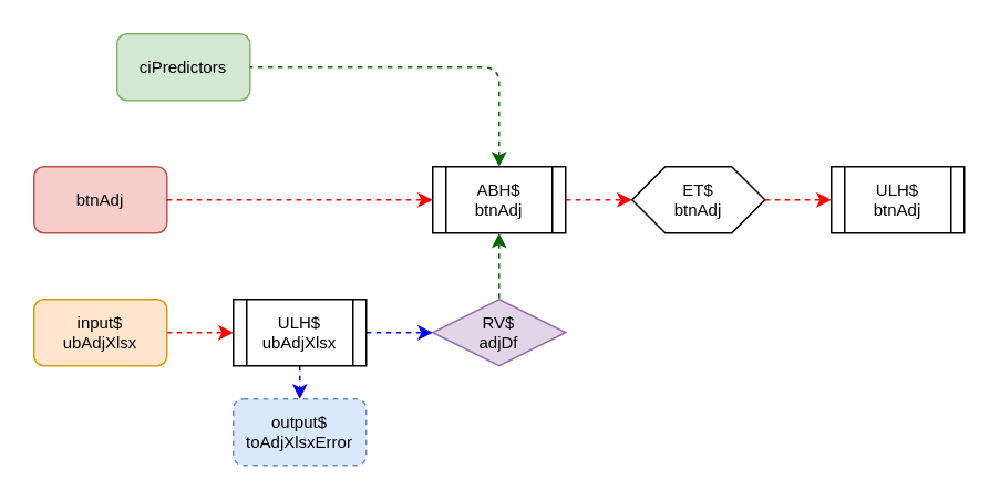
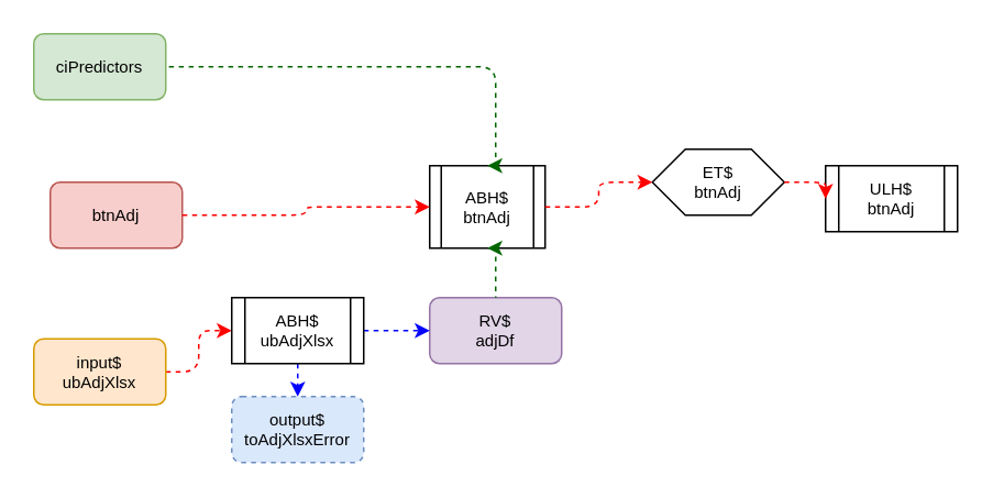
  <mxCell id="0" />
  <mxCell id="1" parent="0" />
- <mxCell id="2" value="btnAdj" style="rounded=1;whiteSpace=wrap;html=1;fillColor=#f8cecc;strokeColor=#b85450;fontSize=10;" parent="1" vertex="1"><mxGeometry y="100" width="80" height="40" as="geometry" x="20" /></mxCell>
+ <mxCell id="2" value="btnAdj" style="rounded=1;whiteSpace=wrap;html=1;fillColor=#f8cecc;strokeColor=#b85450;fontSize=10;" parent="1" vertex="1"><mxGeometry x="30" y="110" width="80" height="40" as="geometry" /></mxCell>
  <mxCell id="3" value="" style="edgeStyle=orthogonalEdgeStyle;shape=connector;rounded=1;orthogonalLoop=1;jettySize=auto;html=1;exitX=1;exitY=0.5;exitDx=0;exitDy=0;dashed=1;labelBackgroundColor=default;strokeColor=#FF0000;fontFamily=Helvetica;fontSize=10;fontColor=#FF0000;endArrow=classic;fillColor=#fa6800;entryX=0;entryY=0.5;entryDx=0;entryDy=0;" parent="1" source="4" target="13" edge="1"><mxGeometry relative="1" as="geometry"><mxPoint x="200" y="240" as="targetPoint" /></mxGeometry></mxCell>
- <mxCell id="4" value="input$&lt;br style=&quot;font-size: 10px;&quot;&gt;ubAdjXlsx" style="rounded=1;whiteSpace=wrap;html=1;fillColor=#ffe6cc;strokeColor=#d79b00;fontSize=10;" parent="1" vertex="1"><mxGeometry y="180" width="80" height="40" as="geometry" x="20" /></mxCell>
- <mxCell id="5" value="ciPredictors" style="rounded=1;whiteSpace=wrap;html=1;fillColor=#d5e8d4;strokeColor=#82b366;fontSize=10;" parent="1" vertex="1"><mxGeometry x="70" y="20" width="80" height="40" as="geometry" /></mxCell>
- <mxCell id="6" value="RV$&lt;br style=&quot;font-size: 10px;&quot;&gt;adjDf" style="rhombus;whiteSpace=wrap;html=1;fillColor=#e1d5e7;strokeColor=#9673a6;fontSize=10;" parent="1" vertex="1"><mxGeometry x="260" y="180" width="80" height="40" as="geometry" /></mxCell>
+ <mxCell id="4" value="input$&lt;br style=&quot;font-size: 10px;&quot;&gt;ubAdjXlsx" style="rounded=1;whiteSpace=wrap;html=1;fillColor=#ffe6cc;strokeColor=#d79b00;fontSize=10;" parent="1" vertex="1"><mxGeometry x="20" y="205" width="80" height="40" as="geometry" /></mxCell>
+ <mxCell id="5" value="ciPredictors" style="rounded=1;whiteSpace=wrap;html=1;fillColor=#d5e8d4;strokeColor=#82b366;fontSize=10;" parent="1" vertex="1"><mxGeometry y="20" width="80" height="40" as="geometry" x="20" /></mxCell>
+ <mxCell id="6" value="RV$&lt;br style=&quot;font-size: 10px;&quot;&gt;adjDf" style="rounded=1;whiteSpace=wrap;html=1;fillColor=#e1d5e7;strokeColor=#9673a6;fontSize=10;" parent="1" vertex="1"><mxGeometry x="260" y="180" width="80" height="40" as="geometry" /></mxCell>
  <mxCell id="7" style="edgeStyle=orthogonalEdgeStyle;shape=connector;rounded=1;orthogonalLoop=1;jettySize=auto;html=1;exitX=1;exitY=0.5;exitDx=0;exitDy=0;entryX=0;entryY=0.5;entryDx=0;entryDy=0;dashed=1;labelBackgroundColor=default;strokeColor=#0000FF;fontFamily=Helvetica;fontSize=10;fontColor=#0000FF;endArrow=classic;fillColor=#e51400;" parent="1" source="13" target="6" edge="1"><mxGeometry relative="1" as="geometry"><mxPoint x="259.994" y="200.698" as="sourcePoint" /><mxPoint x="380" y="170" as="targetPoint" /></mxGeometry></mxCell>
  <mxCell id="8" value="" style="edgeStyle=orthogonalEdgeStyle;shape=connector;rounded=1;orthogonalLoop=1;jettySize=auto;html=1;entryX=0.5;entryY=0;entryDx=0;entryDy=0;dashed=1;labelBackgroundColor=default;strokeColor=#0000FF;fontFamily=Helvetica;fontSize=10;fontColor=#0000FF;endArrow=classic;fillColor=#e51400;exitX=0.5;exitY=1;exitDx=0;exitDy=0;" parent="1" source="13" target="9" edge="1"><mxGeometry x="-0.623" relative="1" as="geometry"><mxPoint x="380" y="240" as="targetPoint" /><mxPoint as="offset" /><mxPoint x="260" y="201" as="sourcePoint" /><Array as="points"><mxPoint x="180" y="220" /><mxPoint x="180" y="220" /></Array></mxGeometry></mxCell>
  <mxCell id="9" value="output$&lt;br style=&quot;border-color: var(--border-color); font-size: 10px;&quot;&gt;toAdjXlsxError" style="rounded=1;whiteSpace=wrap;html=1;fillColor=#dae8fc;strokeColor=#6c8ebf;fontSize=10;dashed=1;" parent="1" vertex="1"><mxGeometry x="140" y="240" width="80" height="40" as="geometry" /></mxCell>
  <mxCell id="10" value="ULH$&lt;br style=&quot;border-color: var(--border-color); font-size: 10px;&quot;&gt;btnAdj" style="shape=process;whiteSpace=wrap;html=1;backgroundOutline=1;fontSize=10;" parent="1" vertex="1"><mxGeometry x="500" y="100" width="80" height="40" as="geometry" /></mxCell>
- <mxCell id="11" value="ET$&lt;br style=&quot;border-color: var(--border-color); font-size: 10px;&quot;&gt;btnAdj" style="shape=hexagon;perimeter=hexagonPerimeter2;whiteSpace=wrap;html=1;fixedSize=1;fontSize=10;" parent="1" vertex="1"><mxGeometry x="380" y="100" width="80" height="40" as="geometry" /></mxCell>
- <mxCell id="12" value="ABH$&lt;br style=&quot;border-color: var(--border-color); font-size: 10px;&quot;&gt;btnAdj" style="shape=process;whiteSpace=wrap;html=1;backgroundOutline=1;fontSize=10;" parent="1" vertex="1"><mxGeometry x="260" y="100" width="80" height="40" as="geometry" /></mxCell>
- <mxCell id="13" value="ULH$&lt;br style=&quot;font-size: 10px;&quot;&gt;ubAdjXlsx" style="shape=process;whiteSpace=wrap;html=1;backgroundOutline=1;fontSize=10;" parent="1" vertex="1"><mxGeometry x="140" y="180" width="80" height="40" as="geometry" /></mxCell>
+ <mxCell id="11" value="ET$&lt;br style=&quot;border-color: var(--border-color); font-size: 10px;&quot;&gt;btnAdj" style="shape=hexagon;perimeter=hexagonPerimeter2;whiteSpace=wrap;html=1;fixedSize=1;fontSize=10;" parent="1" vertex="1"><mxGeometry x="395" y="90" width="80" height="40" as="geometry" /></mxCell>
+ <mxCell id="12" value="ABH$&lt;br style=&quot;border-color: var(--border-color); font-size: 10px;&quot;&gt;btnAdj" style="shape=process;whiteSpace=wrap;html=1;backgroundOutline=1;fontSize=10;" parent="1" vertex="1"><mxGeometry x="260" y="100" width="70" height="50" as="geometry" /></mxCell>
+ <mxCell id="13" value="ABH$&lt;br style=&quot;font-size: 10px;&quot;&gt;ubAdjXlsx" style="shape=process;whiteSpace=wrap;html=1;backgroundOutline=1;fontSize=10;" parent="1" vertex="1"><mxGeometry x="140" y="180" width="80" height="40" as="geometry" /></mxCell>
  <mxCell id="14" value="" style="edgeStyle=orthogonalEdgeStyle;shape=connector;rounded=1;orthogonalLoop=1;jettySize=auto;html=1;exitX=1;exitY=0.5;exitDx=0;exitDy=0;dashed=1;labelBackgroundColor=default;strokeColor=#FF0000;fontFamily=Helvetica;fontSize=10;fontColor=#FF0000;endArrow=classic;fillColor=#fa6800;entryX=0;entryY=0.5;entryDx=0;entryDy=0;" parent="1" source="2" target="12" edge="1"><mxGeometry relative="1" as="geometry"><mxPoint x="110" y="20" as="sourcePoint" /><mxPoint x="210" y="150" as="targetPoint" /></mxGeometry></mxCell>
  <mxCell id="15" value="" style="edgeStyle=orthogonalEdgeStyle;shape=connector;rounded=1;orthogonalLoop=1;jettySize=auto;html=1;exitX=1;exitY=0.5;exitDx=0;exitDy=0;dashed=1;labelBackgroundColor=default;strokeColor=#FF0000;fontFamily=Helvetica;fontSize=10;fontColor=#FF0000;endArrow=classic;fillColor=#fa6800;entryX=0;entryY=0.5;entryDx=0;entryDy=0;" parent="1" source="12" target="11" edge="1"><mxGeometry relative="1" as="geometry"><mxPoint x="260" y="120" as="sourcePoint" /><mxPoint x="380" y="120" as="targetPoint" /></mxGeometry></mxCell>
  <mxCell id="16" value="" style="edgeStyle=orthogonalEdgeStyle;shape=connector;rounded=1;orthogonalLoop=1;jettySize=auto;html=1;entryX=0.5;entryY=0;entryDx=0;entryDy=0;dashed=1;labelBackgroundColor=default;strokeColor=#006600;fontFamily=Helvetica;fontSize=10;fontColor=#006600;startArrow=classic;startFill=1;endArrow=none;endFill=0;fillColor=#008a00;exitX=0.5;exitY=1;exitDx=0;exitDy=0;" parent="1" source="12" target="6" edge="1"><mxGeometry relative="1" as="geometry"><mxPoint x="370" y="160" as="sourcePoint" /><mxPoint x="900" y="-170" as="targetPoint" /><Array as="points" /></mxGeometry></mxCell>
  <mxCell id="17" value="" style="edgeStyle=orthogonalEdgeStyle;shape=connector;rounded=1;orthogonalLoop=1;jettySize=auto;html=1;entryX=1;entryY=0.5;entryDx=0;entryDy=0;dashed=1;labelBackgroundColor=default;strokeColor=#006600;fontFamily=Helvetica;fontSize=10;fontColor=#006600;startArrow=classic;startFill=1;endArrow=none;endFill=0;fillColor=#008a00;exitX=0.5;exitY=0;exitDx=0;exitDy=0;" parent="1" source="12" target="5" edge="1"><mxGeometry x="0.472" relative="1" as="geometry"><mxPoint x="220" y="90" as="sourcePoint" /><mxPoint x="970" y="150" as="targetPoint" /><Array as="points"><mxPoint x="300" y="40" /></Array><mxPoint as="offset" /></mxGeometry></mxCell>
  <mxCell id="18" value="" style="edgeStyle=orthogonalEdgeStyle;shape=connector;rounded=1;orthogonalLoop=1;jettySize=auto;html=1;exitX=1;exitY=0.5;exitDx=0;exitDy=0;entryX=0;entryY=0.5;entryDx=0;entryDy=0;dashed=1;labelBackgroundColor=default;strokeColor=#FF0000;fontFamily=Helvetica;fontSize=10;fontColor=#FF0000;endArrow=classic;fillColor=#e51400;" parent="1" source="11" target="10" edge="1"><mxGeometry relative="1" as="geometry"><mxPoint x="700" y="120" as="sourcePoint" /><mxPoint x="800" y="120" as="targetPoint" /></mxGeometry></mxCell>
